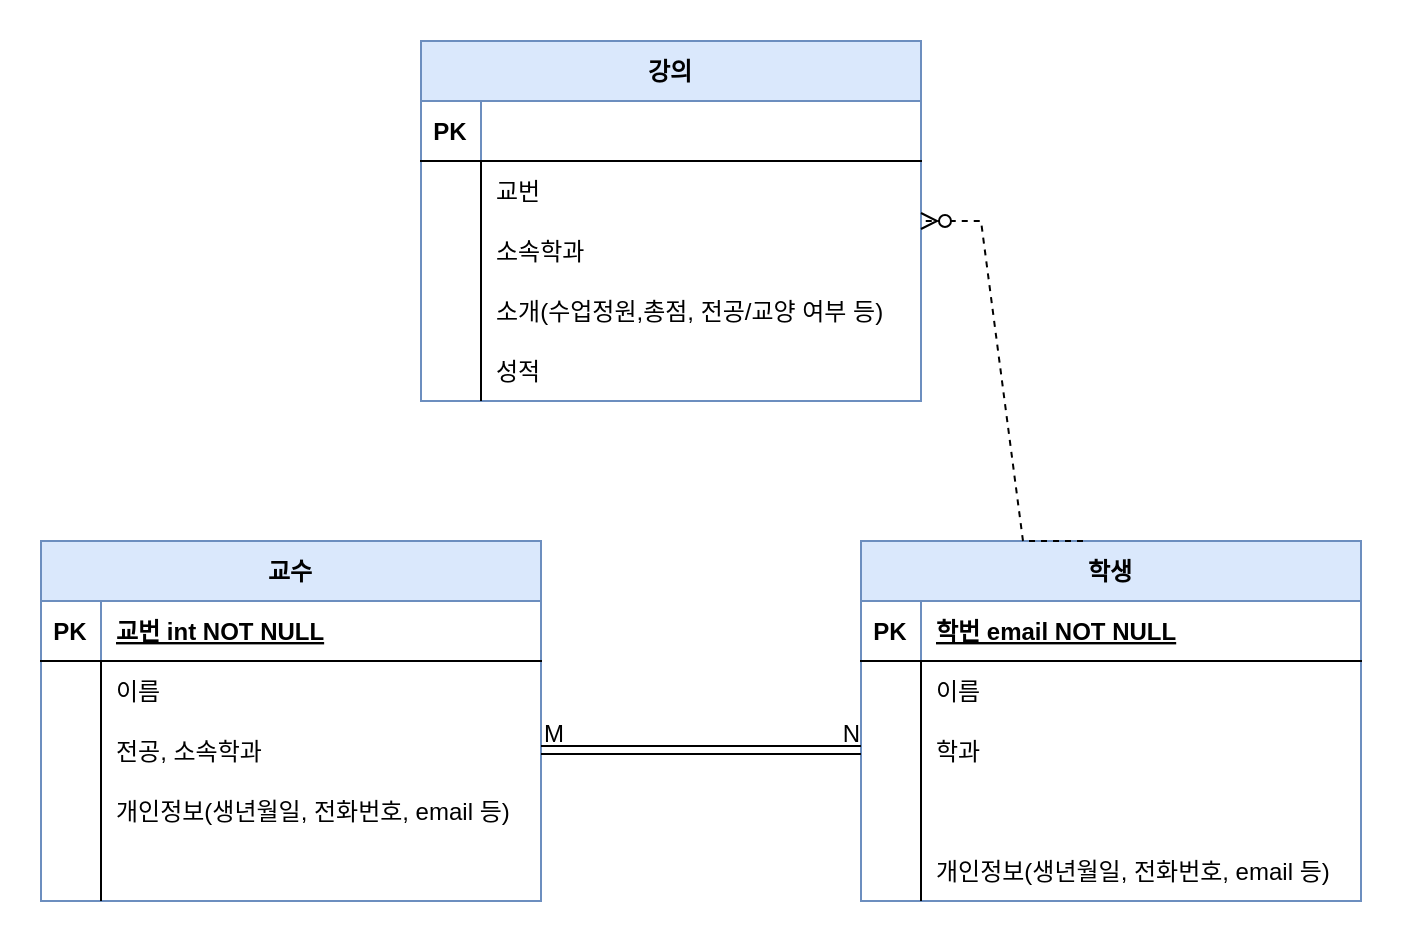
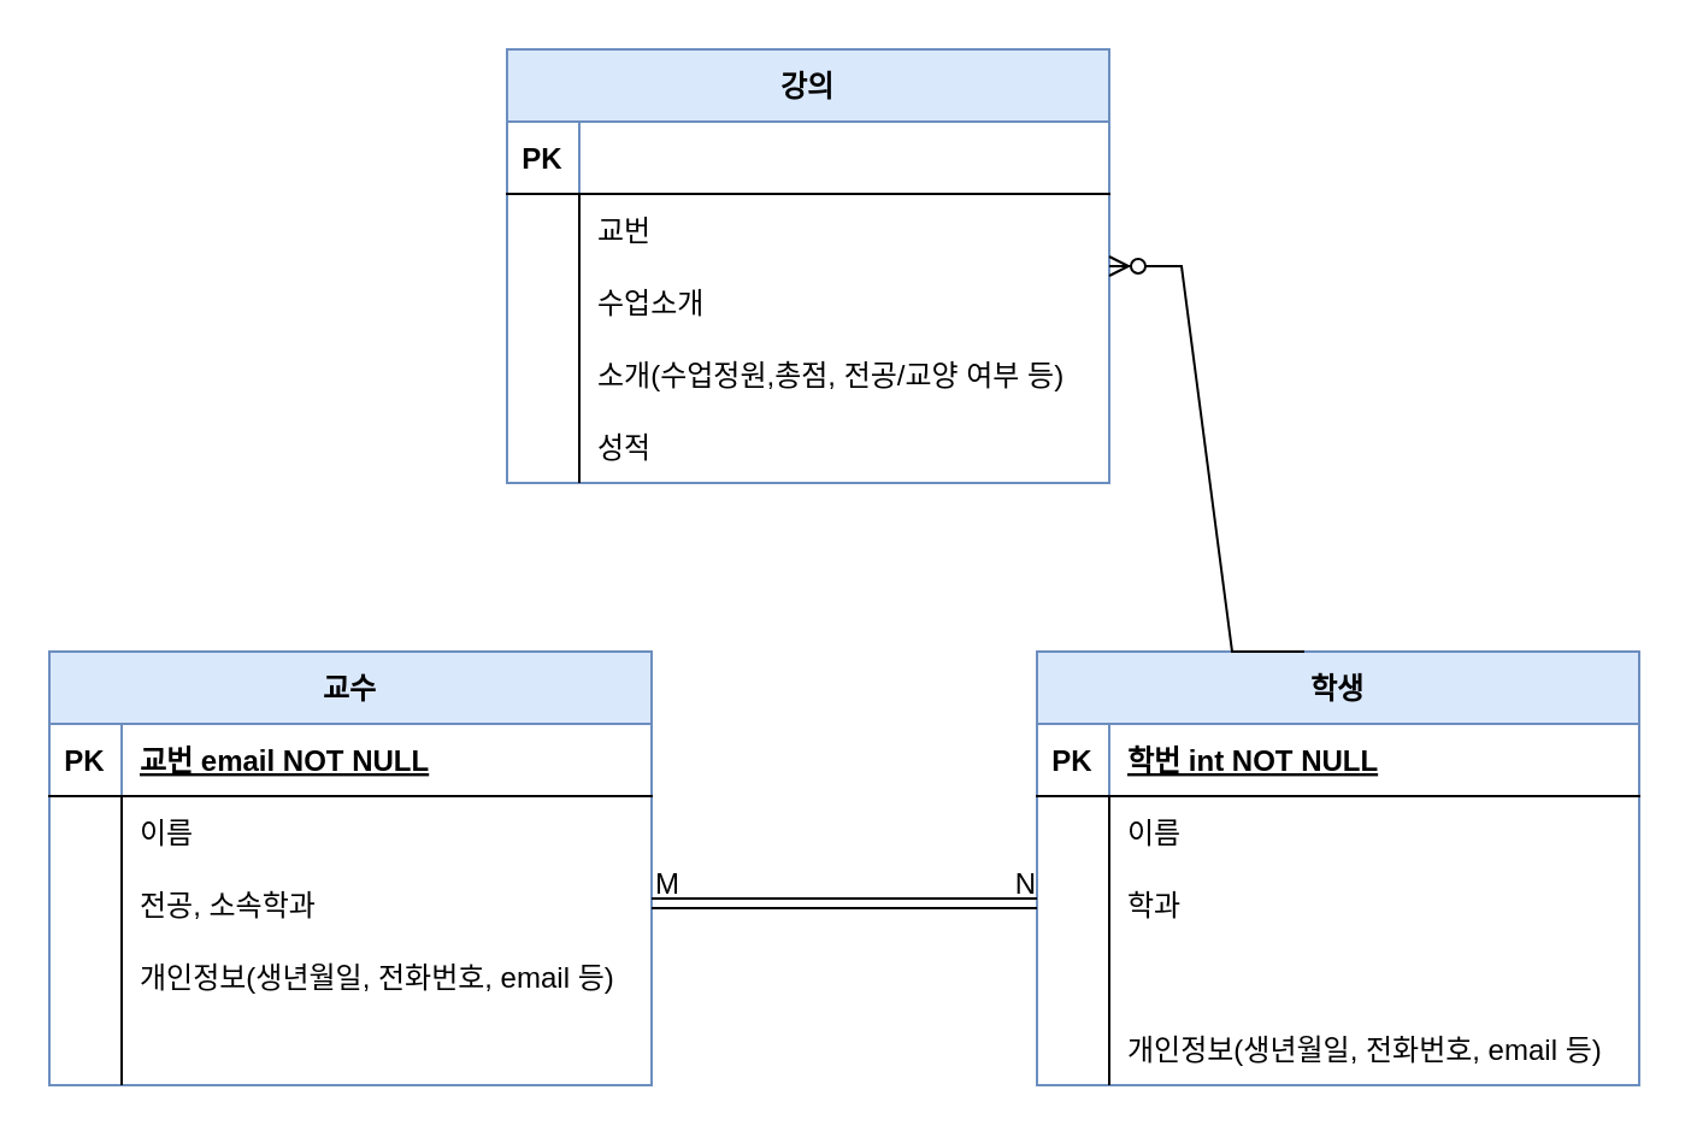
  <mxCell id="0" />
  <mxCell id="1" parent="0" />
  <mxCell id="2" value="학생" style="shape=table;startSize=30;container=1;collapsible=1;childLayout=tableLayout;fixedRows=1;rowLines=0;fontStyle=1;align=center;resizeLast=1;fillColor=#dae8fc;strokeColor=#6c8ebf;" parent="1" vertex="1"><mxGeometry x="430" y="270" width="250" height="180" as="geometry" /></mxCell>
  <mxCell id="3" value="" style="shape=partialRectangle;collapsible=0;dropTarget=0;pointerEvents=0;fillColor=none;points=[[0,0.5],[1,0.5]];portConstraint=eastwest;top=0;left=0;right=0;bottom=1;" parent="2" vertex="1"><mxGeometry y="30" width="250" height="30" as="geometry" /></mxCell>
  <mxCell id="4" value="PK" style="shape=partialRectangle;overflow=hidden;connectable=0;fillColor=none;top=0;left=0;bottom=0;right=0;fontStyle=1;" parent="3" vertex="1"><mxGeometry width="30" height="30" as="geometry"><mxRectangle width="30" height="30" as="alternateBounds" /></mxGeometry></mxCell>
- <mxCell id="5" value="학번 email NOT NULL " style="shape=partialRectangle;overflow=hidden;connectable=0;fillColor=none;top=0;left=0;bottom=0;right=0;align=left;spacingLeft=6;fontStyle=5;" parent="3" vertex="1"><mxGeometry x="30" width="220" height="30" as="geometry"><mxRectangle width="220" height="30" as="alternateBounds" /></mxGeometry></mxCell>
+ <mxCell id="5" value="학번 int NOT NULL " style="shape=partialRectangle;overflow=hidden;connectable=0;fillColor=none;top=0;left=0;bottom=0;right=0;align=left;spacingLeft=6;fontStyle=5;" parent="3" vertex="1"><mxGeometry x="30" width="220" height="30" as="geometry"><mxRectangle width="220" height="30" as="alternateBounds" /></mxGeometry></mxCell>
  <mxCell id="6" value="" style="shape=partialRectangle;collapsible=0;dropTarget=0;pointerEvents=0;fillColor=none;points=[[0,0.5],[1,0.5]];portConstraint=eastwest;top=0;left=0;right=0;bottom=0;" parent="2" vertex="1"><mxGeometry y="60" width="250" height="30" as="geometry" /></mxCell>
  <mxCell id="7" value="" style="shape=partialRectangle;overflow=hidden;connectable=0;fillColor=none;top=0;left=0;bottom=0;right=0;" parent="6" vertex="1"><mxGeometry width="30" height="30" as="geometry"><mxRectangle width="30" height="30" as="alternateBounds" /></mxGeometry></mxCell>
  <mxCell id="8" value="이름" style="shape=partialRectangle;overflow=hidden;connectable=0;fillColor=none;top=0;left=0;bottom=0;right=0;align=left;spacingLeft=6;" parent="6" vertex="1"><mxGeometry x="30" width="220" height="30" as="geometry"><mxRectangle width="220" height="30" as="alternateBounds" /></mxGeometry></mxCell>
  <mxCell id="9" value="학과" style="shape=partialRectangle;overflow=hidden;connectable=0;fillColor=none;top=0;left=0;bottom=0;right=0;align=left;spacingLeft=6;" vertex="1" parent="1"><mxGeometry x="460" y="360" width="220" height="30" as="geometry"><mxRectangle width="220" height="30" as="alternateBounds" /></mxGeometry></mxCell>
  <mxCell id="10" value="" style="endArrow=none;html=1;rounded=0;entryX=0.12;entryY=0;entryDx=0;entryDy=0;entryPerimeter=0;" edge="1" parent="1" target="6"><mxGeometry width="50" height="50" relative="1" as="geometry"><mxPoint x="460" y="450" as="sourcePoint" /><mxPoint x="460" y="360" as="targetPoint" /></mxGeometry></mxCell>
  <mxCell id="11" value="개인정보(생년월일, 전화번호, email 등)" style="shape=partialRectangle;overflow=hidden;connectable=0;fillColor=none;top=0;left=0;bottom=0;right=0;align=left;spacingLeft=6;" vertex="1" parent="1"><mxGeometry x="460" y="420" width="220" height="30" as="geometry"><mxRectangle width="220" height="30" as="alternateBounds" /></mxGeometry></mxCell>
  <mxCell id="12" value="교수" style="shape=table;startSize=30;container=1;collapsible=1;childLayout=tableLayout;fixedRows=1;rowLines=0;fontStyle=1;align=center;resizeLast=1;fillColor=#dae8fc;strokeColor=#6c8ebf;" vertex="1" parent="1"><mxGeometry x="20" y="270" width="250" height="180" as="geometry" /></mxCell>
  <mxCell id="13" value="" style="shape=partialRectangle;collapsible=0;dropTarget=0;pointerEvents=0;fillColor=none;points=[[0,0.5],[1,0.5]];portConstraint=eastwest;top=0;left=0;right=0;bottom=1;" vertex="1" parent="12"><mxGeometry y="30" width="250" height="30" as="geometry" /></mxCell>
  <mxCell id="14" value="PK" style="shape=partialRectangle;overflow=hidden;connectable=0;fillColor=none;top=0;left=0;bottom=0;right=0;fontStyle=1;" vertex="1" parent="13"><mxGeometry width="30" height="30" as="geometry"><mxRectangle width="30" height="30" as="alternateBounds" /></mxGeometry></mxCell>
- <mxCell id="15" value="교번 int NOT NULL " style="shape=partialRectangle;overflow=hidden;connectable=0;fillColor=none;top=0;left=0;bottom=0;right=0;align=left;spacingLeft=6;fontStyle=5;" vertex="1" parent="13"><mxGeometry x="30" width="220" height="30" as="geometry"><mxRectangle width="220" height="30" as="alternateBounds" /></mxGeometry></mxCell>
+ <mxCell id="15" value="교번 email NOT NULL " style="shape=partialRectangle;overflow=hidden;connectable=0;fillColor=none;top=0;left=0;bottom=0;right=0;align=left;spacingLeft=6;fontStyle=5;" vertex="1" parent="13"><mxGeometry x="30" width="220" height="30" as="geometry"><mxRectangle width="220" height="30" as="alternateBounds" /></mxGeometry></mxCell>
  <mxCell id="16" value="" style="shape=partialRectangle;collapsible=0;dropTarget=0;pointerEvents=0;fillColor=none;points=[[0,0.5],[1,0.5]];portConstraint=eastwest;top=0;left=0;right=0;bottom=0;" vertex="1" parent="12"><mxGeometry y="60" width="250" height="30" as="geometry" /></mxCell>
  <mxCell id="17" value="" style="shape=partialRectangle;overflow=hidden;connectable=0;fillColor=none;top=0;left=0;bottom=0;right=0;" vertex="1" parent="16"><mxGeometry width="30" height="30" as="geometry"><mxRectangle width="30" height="30" as="alternateBounds" /></mxGeometry></mxCell>
  <mxCell id="18" value="이름" style="shape=partialRectangle;overflow=hidden;connectable=0;fillColor=none;top=0;left=0;bottom=0;right=0;align=left;spacingLeft=6;" vertex="1" parent="16"><mxGeometry x="30" width="220" height="30" as="geometry"><mxRectangle width="220" height="30" as="alternateBounds" /></mxGeometry></mxCell>
  <mxCell id="19" value="전공, 소속학과" style="shape=partialRectangle;overflow=hidden;connectable=0;fillColor=none;top=0;left=0;bottom=0;right=0;align=left;spacingLeft=6;" vertex="1" parent="1"><mxGeometry x="50" y="360" width="220" height="30" as="geometry"><mxRectangle width="220" height="30" as="alternateBounds" /></mxGeometry></mxCell>
  <mxCell id="20" value="" style="endArrow=none;html=1;rounded=0;entryX=0.12;entryY=0;entryDx=0;entryDy=0;entryPerimeter=0;" edge="1" parent="1" target="16"><mxGeometry width="50" height="50" relative="1" as="geometry"><mxPoint x="50" y="450" as="sourcePoint" /><mxPoint x="50" y="360" as="targetPoint" /></mxGeometry></mxCell>
  <mxCell id="21" value="개인정보(생년월일, 전화번호, email 등)" style="shape=partialRectangle;overflow=hidden;connectable=0;fillColor=none;top=0;left=0;bottom=0;right=0;align=left;spacingLeft=6;" vertex="1" parent="1"><mxGeometry x="50" y="390" width="220" height="30" as="geometry"><mxRectangle width="220" height="30" as="alternateBounds" /></mxGeometry></mxCell>
  <mxCell id="22" value="강의" style="shape=table;startSize=30;container=1;collapsible=1;childLayout=tableLayout;fixedRows=1;rowLines=0;fontStyle=1;align=center;resizeLast=1;fillColor=#dae8fc;strokeColor=#6c8ebf;" vertex="1" parent="1"><mxGeometry x="210" y="20" width="250" height="180" as="geometry" /></mxCell>
  <mxCell id="23" value="" style="shape=partialRectangle;collapsible=0;dropTarget=0;pointerEvents=0;fillColor=none;points=[[0,0.5],[1,0.5]];portConstraint=eastwest;top=0;left=0;right=0;bottom=1;" vertex="1" parent="22"><mxGeometry y="30" width="250" height="30" as="geometry" /></mxCell>
  <mxCell id="24" value="PK" style="shape=partialRectangle;overflow=hidden;connectable=0;fillColor=none;top=0;left=0;bottom=0;right=0;fontStyle=1;" vertex="1" parent="23"><mxGeometry width="30" height="30" as="geometry"><mxRectangle width="30" height="30" as="alternateBounds" /></mxGeometry></mxCell>
  <mxCell id="25" value="" style="shape=partialRectangle;collapsible=0;dropTarget=0;pointerEvents=0;fillColor=none;points=[[0,0.5],[1,0.5]];portConstraint=eastwest;top=0;left=0;right=0;bottom=0;" vertex="1" parent="22"><mxGeometry y="60" width="250" height="30" as="geometry" /></mxCell>
  <mxCell id="26" value="" style="shape=partialRectangle;overflow=hidden;connectable=0;fillColor=none;top=0;left=0;bottom=0;right=0;" vertex="1" parent="25"><mxGeometry width="30" height="30" as="geometry"><mxRectangle width="30" height="30" as="alternateBounds" /></mxGeometry></mxCell>
  <mxCell id="27" value="교번" style="shape=partialRectangle;overflow=hidden;connectable=0;fillColor=none;top=0;left=0;bottom=0;right=0;align=left;spacingLeft=6;" vertex="1" parent="25"><mxGeometry x="30" width="220" height="30" as="geometry"><mxRectangle width="220" height="30" as="alternateBounds" /></mxGeometry></mxCell>
- <mxCell id="28" value="소속학과" style="shape=partialRectangle;overflow=hidden;connectable=0;fillColor=none;top=0;left=0;bottom=0;right=0;align=left;spacingLeft=6;" vertex="1" parent="1"><mxGeometry x="240" y="110" width="220" height="30" as="geometry"><mxRectangle width="220" height="30" as="alternateBounds" /></mxGeometry></mxCell>
+ <mxCell id="28" value="수업소개" style="shape=partialRectangle;overflow=hidden;connectable=0;fillColor=none;top=0;left=0;bottom=0;right=0;align=left;spacingLeft=6;" vertex="1" parent="1"><mxGeometry x="240" y="110" width="220" height="30" as="geometry"><mxRectangle width="220" height="30" as="alternateBounds" /></mxGeometry></mxCell>
  <mxCell id="29" value="소개(수업정원,총점, 전공/교양 여부 등)" style="shape=partialRectangle;overflow=hidden;connectable=0;fillColor=none;top=0;left=0;bottom=0;right=0;align=left;spacingLeft=6;" vertex="1" parent="1"><mxGeometry x="240" y="140" width="220" height="30" as="geometry"><mxRectangle width="220" height="30" as="alternateBounds" /></mxGeometry></mxCell>
  <mxCell id="30" value="" style="endArrow=none;html=1;rounded=0;entryX=0.12;entryY=0;entryDx=0;entryDy=0;entryPerimeter=0;" edge="1" parent="1" target="25"><mxGeometry width="50" height="50" relative="1" as="geometry"><mxPoint x="240" y="200" as="sourcePoint" /><mxPoint x="240" y="110" as="targetPoint" /></mxGeometry></mxCell>
  <mxCell id="31" value="성적" style="shape=partialRectangle;overflow=hidden;connectable=0;fillColor=none;top=0;left=0;bottom=0;right=0;align=left;spacingLeft=6;" vertex="1" parent="1"><mxGeometry x="240" y="170" width="220" height="30" as="geometry"><mxRectangle width="220" height="30" as="alternateBounds" /></mxGeometry></mxCell>
- <mxCell id="32" value="" style="edgeStyle=entityRelationEdgeStyle;fontSize=12;html=1;endArrow=ERzeroToMany;endFill=1;rounded=0;exitX=0.444;exitY=0;exitDx=0;exitDy=0;exitPerimeter=0;dashed=1;" edge="1" parent="1" source="2" target="22"><mxGeometry width="100" height="100" relative="1" as="geometry"><mxPoint x="300" y="210" as="sourcePoint" /><mxPoint x="400" y="110" as="targetPoint" /></mxGeometry></mxCell>
+ <mxCell id="32" value="" style="edgeStyle=entityRelationEdgeStyle;fontSize=12;html=1;endArrow=ERzeroToMany;endFill=1;rounded=0;exitX=0.444;exitY=0;exitDx=0;exitDy=0;exitPerimeter=0;" edge="1" parent="1" source="2" target="22"><mxGeometry width="100" height="100" relative="1" as="geometry"><mxPoint x="300" y="210" as="sourcePoint" /><mxPoint x="400" y="110" as="targetPoint" /></mxGeometry></mxCell>
  <mxCell id="33" value="" style="shape=link;html=1;rounded=0;" edge="1" parent="1"><mxGeometry relative="1" as="geometry"><mxPoint x="270" y="374.5" as="sourcePoint" /><mxPoint x="430" y="374.5" as="targetPoint" /></mxGeometry></mxCell>
  <mxCell id="34" value="M" style="resizable=0;html=1;align=left;verticalAlign=bottom;" connectable="0" vertex="1" parent="33"><mxGeometry x="-1" relative="1" as="geometry" /></mxCell>
  <mxCell id="35" value="N" style="resizable=0;html=1;align=right;verticalAlign=bottom;" connectable="0" vertex="1" parent="33"><mxGeometry x="1" relative="1" as="geometry" /></mxCell>
